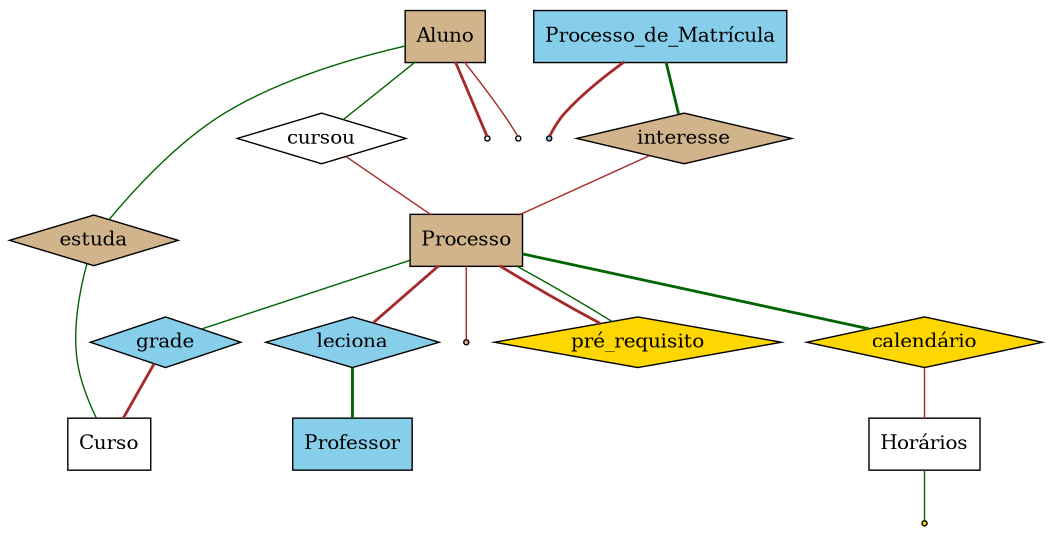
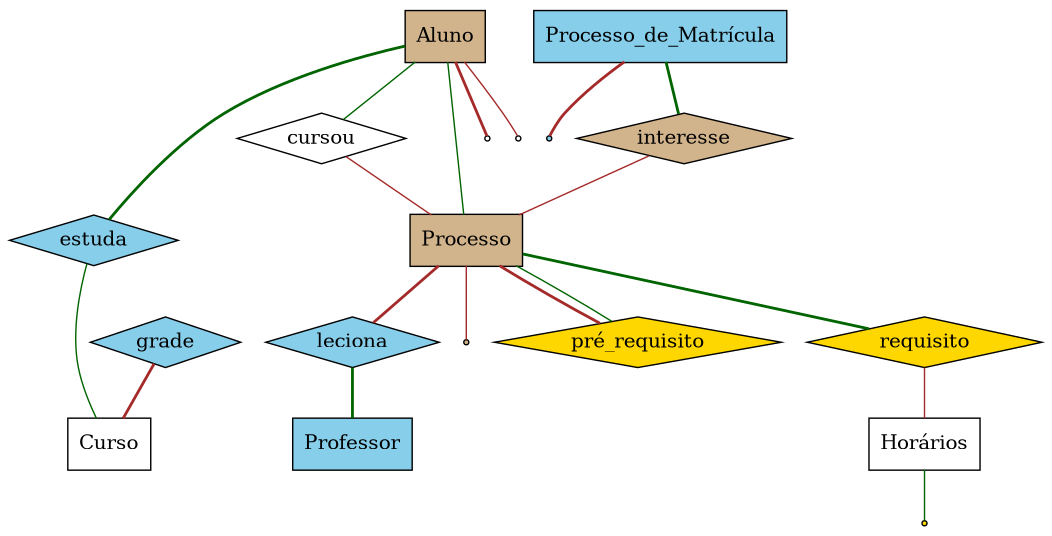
  graph {
    node [fillcolor=tan shape=diamond style=filled]
    edge [color=brown style=solid]
    Aluno [shape=record]
    Nome [fillcolor=white shape=point]
    Matricula [fillcolor=white shape=point]
    cursou [fillcolor=white]
-   estuda
+   estuda [fillcolor=skyblue]
    n6 [label=Processo shape=record]
    Curso [fillcolor=white shape=record]
    "Processo_de_Matrícula" [fillcolor=skyblue shape=record]
    Semestre_corrente [fillcolor=skyblue shape=point]
    interesse
    Carga_horaria [shape=point]
    "pré_requisito" [fillcolor=gold]
-   "calendário" [fillcolor=gold]
+   "calendário" [fillcolor=gold label=requisito]
    leciona [fillcolor=skyblue]
    grade [fillcolor=skyblue]
    "Horários" [fillcolor=white shape=record]
    Professor [fillcolor=skyblue shape=record]
    Turno [fillcolor=gold shape=point]
    Aluno -- Nome [style=bold]
    Aluno -- Matricula
    Aluno -- cursou [color=darkgreen]
-   Aluno -- estuda [color=darkgreen]
+   Aluno -- estuda [color=darkgreen style=bold]
    cursou -- n6
    estuda -- Curso [color=darkgreen]
    n6 -- Carga_horaria
    n6 -- "pré_requisito" [style=bold]
    n6 -- "calendário" [color=darkgreen style=bold]
    n6 -- leciona [style=bold]
-   n6 -- grade [color=darkgreen]
+   n6 -- Aluno [color=darkgreen]
    "Processo_de_Matrícula" -- Semestre_corrente [style=bold]
    "Processo_de_Matrícula" -- interesse [color=darkgreen style=bold]
    interesse -- n6
    "pré_requisito" -- n6 [color=darkgreen]
    "calendário" -- "Horários"
    leciona -- Professor [color=darkgreen style=bold]
    grade -- Curso [style=bold]
    "Horários" -- Turno [color=darkgreen]
  }
